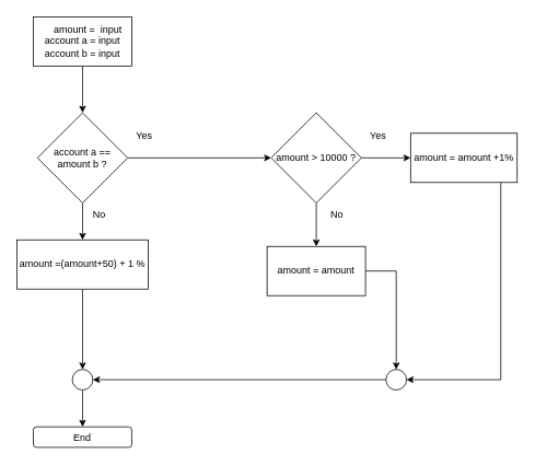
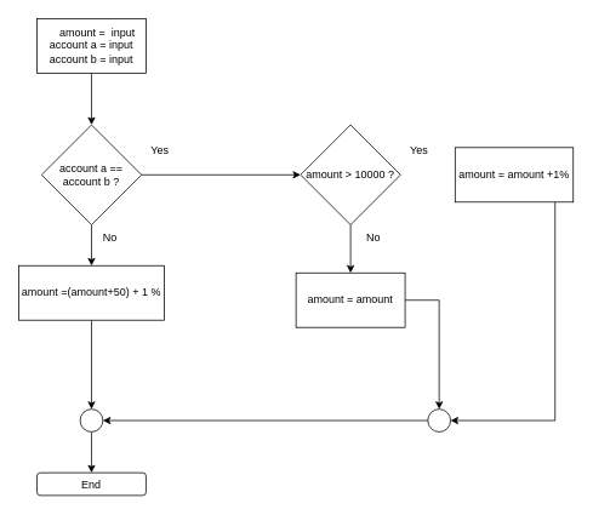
  <mxCell id="0" />
  <mxCell id="1" parent="0" />
  <mxCell id="2" value="End" style="rounded=1;whiteSpace=wrap;html=1;fontSize=12;glass=0;strokeWidth=1;shadow=0;" parent="1" vertex="1"><mxGeometry x="40" y="520" width="120" height="25" as="geometry" /></mxCell>
  <mxCell id="3" value="" style="edgeStyle=orthogonalEdgeStyle;rounded=0;orthogonalLoop=1;jettySize=auto;html=1;" edge="1" parent="1" source="5" target="7"><mxGeometry relative="1" as="geometry" /></mxCell>
  <mxCell id="4" style="edgeStyle=orthogonalEdgeStyle;rounded=0;orthogonalLoop=1;jettySize=auto;html=1;" edge="1" parent="1" source="5" target="15"><mxGeometry relative="1" as="geometry" /></mxCell>
- <mxCell id="5" value="account a == amount b ?" style="rhombus;whiteSpace=wrap;html=1;" vertex="1" parent="1"><mxGeometry x="45" y="137" width="110" height="110" as="geometry" /></mxCell>
+ <mxCell id="5" value="account a == account b ?" style="rhombus;whiteSpace=wrap;html=1;" vertex="1" parent="1"><mxGeometry x="45" y="137" width="110" height="110" as="geometry" /></mxCell>
  <mxCell id="6" style="edgeStyle=orthogonalEdgeStyle;rounded=0;orthogonalLoop=1;jettySize=auto;html=1;exitX=0.5;exitY=1;exitDx=0;exitDy=0;entryX=0.5;entryY=0;entryDx=0;entryDy=0;" edge="1" parent="1" source="7" target="20"><mxGeometry relative="1" as="geometry" /></mxCell>
  <mxCell id="7" value="amount =(amount+50) + 1 %" style="rounded=0;whiteSpace=wrap;html=1;" vertex="1" parent="1"><mxGeometry x="20" y="292" width="160" height="60" as="geometry" /></mxCell>
  <mxCell id="8" value="No" style="text;html=1;align=center;verticalAlign=middle;resizable=0;points=[];autosize=1;strokeColor=none;fillColor=none;" vertex="1" parent="1"><mxGeometry x="100" y="247" width="40" height="30" as="geometry" /></mxCell>
  <mxCell id="9" style="edgeStyle=orthogonalEdgeStyle;rounded=0;orthogonalLoop=1;jettySize=auto;html=1;entryX=0.5;entryY=0;entryDx=0;entryDy=0;" edge="1" parent="1" source="10" target="5"><mxGeometry relative="1" as="geometry" /></mxCell>
  <mxCell id="10" value="&amp;nbsp; &amp;nbsp; amount =&amp;nbsp; input&lt;br&gt;account a = input&lt;br&gt;account b = input" style="rounded=0;whiteSpace=wrap;html=1;" vertex="1" parent="1"><mxGeometry x="40" y="20" width="120" height="60" as="geometry" /></mxCell>
  <mxCell id="11" style="edgeStyle=orthogonalEdgeStyle;rounded=0;orthogonalLoop=1;jettySize=auto;html=1;entryX=0.5;entryY=0;entryDx=0;entryDy=0;" edge="1" parent="1" source="12" target="22"><mxGeometry relative="1" as="geometry" /></mxCell>
  <mxCell id="12" value="amount = amount" style="rounded=0;whiteSpace=wrap;html=1;" vertex="1" parent="1"><mxGeometry x="325" y="300" width="120" height="60" as="geometry" /></mxCell>
  <mxCell id="13" style="edgeStyle=orthogonalEdgeStyle;rounded=0;orthogonalLoop=1;jettySize=auto;html=1;entryX=0.5;entryY=0;entryDx=0;entryDy=0;" edge="1" parent="1" source="15" target="12"><mxGeometry relative="1" as="geometry" /></mxCell>
- <mxCell id="14" style="edgeStyle=orthogonalEdgeStyle;rounded=0;orthogonalLoop=1;jettySize=auto;html=1;entryX=0;entryY=0.5;entryDx=0;entryDy=0;" edge="1" parent="1" source="15" target="18"><mxGeometry relative="1" as="geometry" /></mxCell>
  <mxCell id="15" value="amount &amp;gt; 10000 ?" style="rhombus;whiteSpace=wrap;html=1;" vertex="1" parent="1"><mxGeometry x="330" y="137" width="110" height="110" as="geometry" /></mxCell>
  <mxCell id="16" value="Yes" style="text;html=1;align=center;verticalAlign=middle;resizable=0;points=[];autosize=1;strokeColor=none;fillColor=none;" vertex="1" parent="1"><mxGeometry x="155" y="150" width="40" height="30" as="geometry" /></mxCell>
  <mxCell id="17" style="edgeStyle=orthogonalEdgeStyle;rounded=0;orthogonalLoop=1;jettySize=auto;html=1;entryX=1;entryY=0.5;entryDx=0;entryDy=0;" edge="1" parent="1" source="18" target="22"><mxGeometry relative="1" as="geometry"><Array as="points"><mxPoint x="610" y="463" /></Array></mxGeometry></mxCell>
  <mxCell id="18" value="amount = amount +1%" style="rounded=0;whiteSpace=wrap;html=1;" vertex="1" parent="1"><mxGeometry x="500" y="162" width="130" height="60" as="geometry" /></mxCell>
  <mxCell id="19" style="edgeStyle=orthogonalEdgeStyle;rounded=0;orthogonalLoop=1;jettySize=auto;html=1;entryX=0.5;entryY=0;entryDx=0;entryDy=0;" edge="1" parent="1" source="20" target="2"><mxGeometry relative="1" as="geometry" /></mxCell>
  <mxCell id="20" value="" style="ellipse;whiteSpace=wrap;html=1;aspect=fixed;" vertex="1" parent="1"><mxGeometry x="87.5" y="450" width="25" height="25" as="geometry" /></mxCell>
  <mxCell id="21" style="edgeStyle=orthogonalEdgeStyle;rounded=0;orthogonalLoop=1;jettySize=auto;html=1;entryX=1;entryY=0.5;entryDx=0;entryDy=0;" edge="1" parent="1" source="22" target="20"><mxGeometry relative="1" as="geometry" /></mxCell>
  <mxCell id="22" value="" style="ellipse;whiteSpace=wrap;html=1;aspect=fixed;" vertex="1" parent="1"><mxGeometry x="470" y="450" width="25" height="25" as="geometry" /></mxCell>
  <mxCell id="23" value="Yes" style="text;html=1;align=center;verticalAlign=middle;resizable=0;points=[];autosize=1;strokeColor=none;fillColor=none;" vertex="1" parent="1"><mxGeometry x="440" y="150" width="40" height="30" as="geometry" /></mxCell>
  <mxCell id="24" value="No" style="text;html=1;align=center;verticalAlign=middle;resizable=0;points=[];autosize=1;strokeColor=none;fillColor=none;" vertex="1" parent="1"><mxGeometry x="390" y="247" width="40" height="30" as="geometry" /></mxCell>
